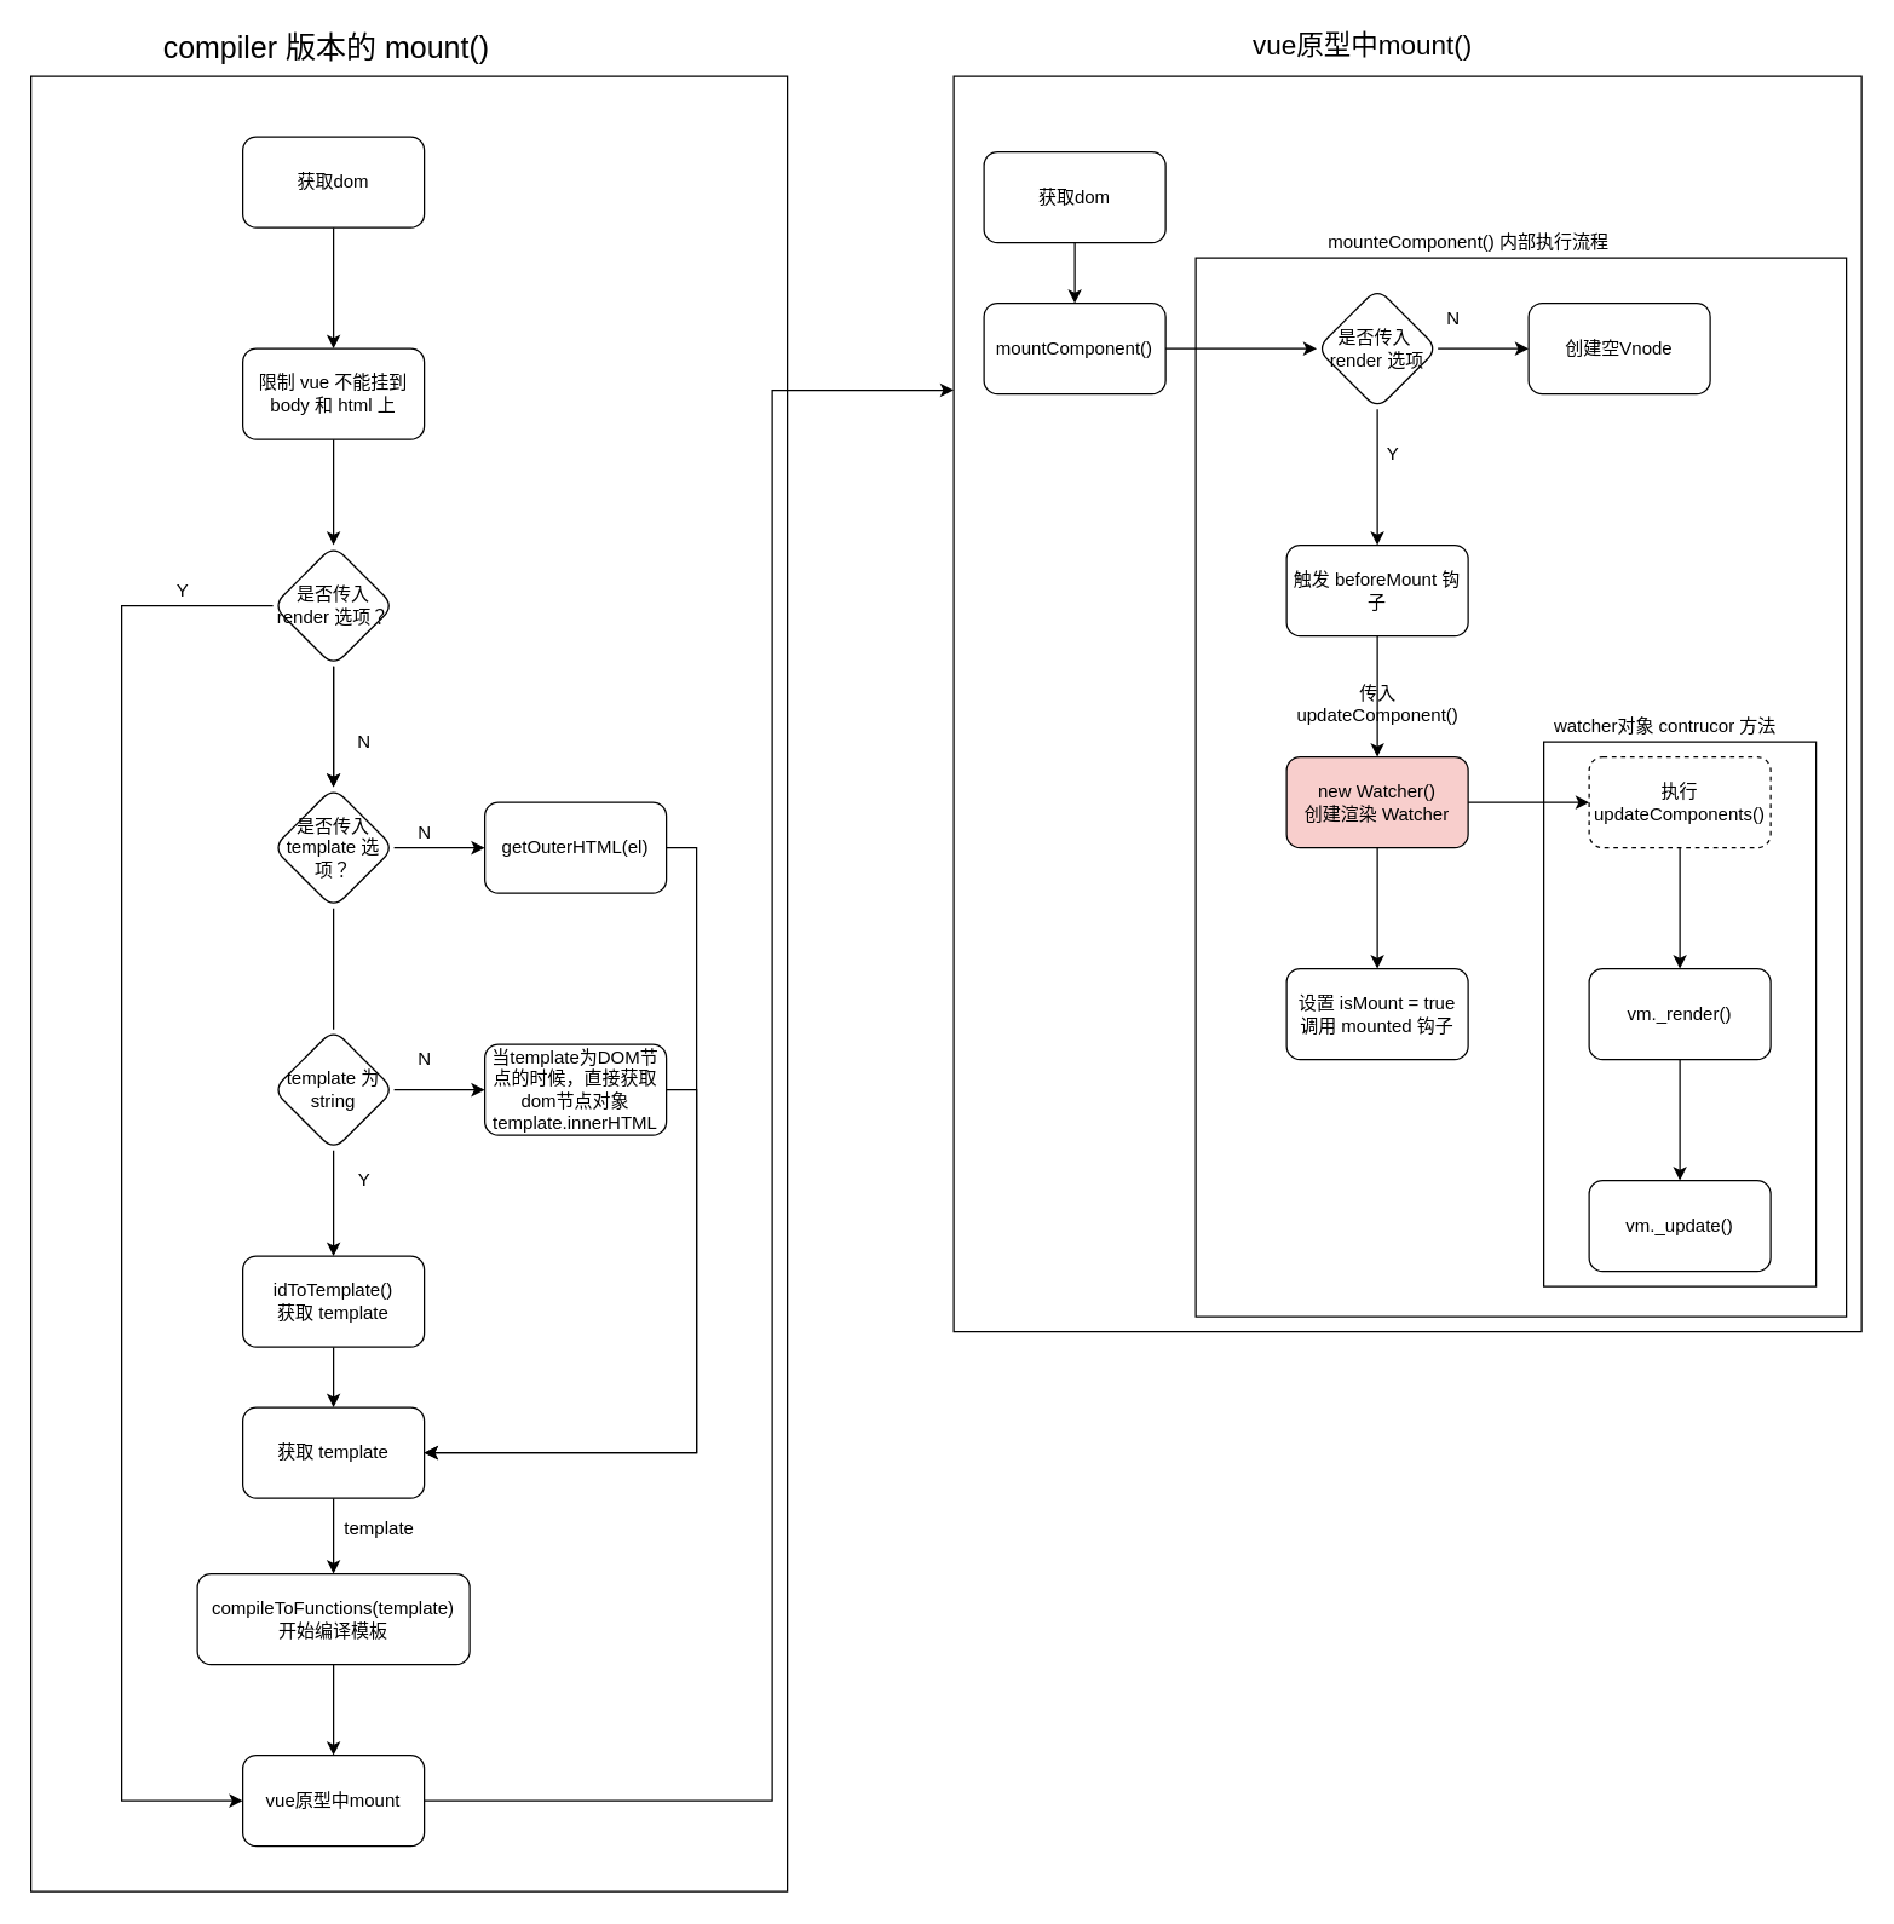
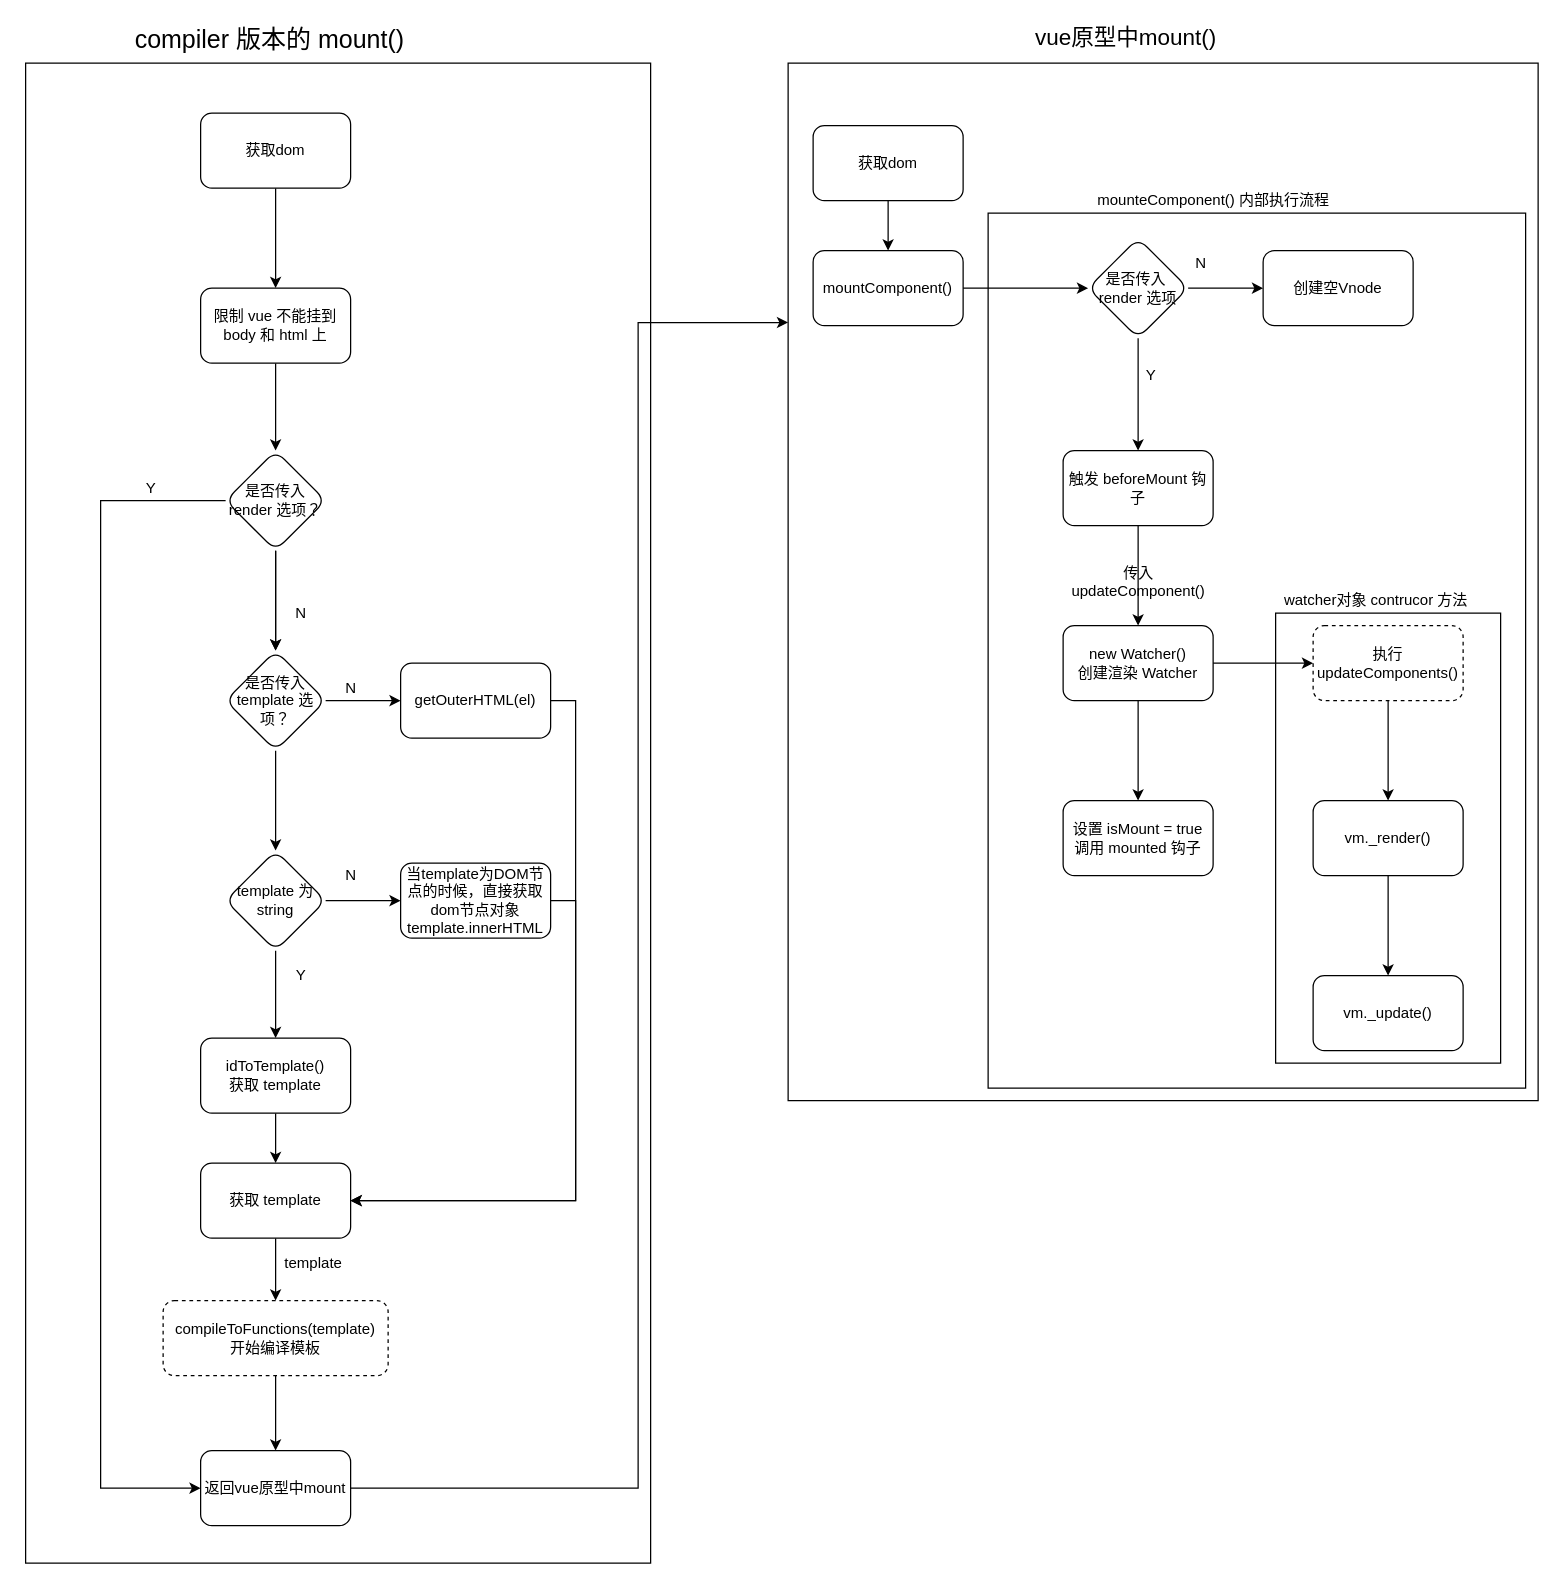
  <mxCell id="0" />
  <mxCell id="1" parent="0" />
  <mxCell id="2" value="" style="rounded=0;whiteSpace=wrap;html=1;" vertex="1" parent="1"><mxGeometry x="20" y="50" width="500" height="1200" as="geometry" /></mxCell>
  <mxCell id="3" value="" style="group" vertex="1" connectable="0" parent="1"><mxGeometry x="630" y="20" width="600" height="860" as="geometry" /></mxCell>
  <mxCell id="4" value="" style="rounded=0;whiteSpace=wrap;html=1;" vertex="1" parent="3"><mxGeometry y="30" width="600" height="830" as="geometry" /></mxCell>
  <mxCell id="5" value="" style="rounded=0;whiteSpace=wrap;html=1;" vertex="1" parent="3"><mxGeometry x="160" y="150" width="430" height="700" as="geometry" /></mxCell>
  <mxCell id="6" value="" style="rounded=0;whiteSpace=wrap;html=1;" vertex="1" parent="3"><mxGeometry x="390" y="470" width="180" height="360" as="geometry" /></mxCell>
  <mxCell id="7" value="获取dom" style="rounded=1;whiteSpace=wrap;html=1;" vertex="1" parent="3"><mxGeometry x="20" y="80" width="120" height="60" as="geometry" /></mxCell>
  <mxCell id="8" value="mountComponent()" style="whiteSpace=wrap;html=1;rounded=1;" vertex="1" parent="3"><mxGeometry x="20" y="180" width="120" height="60" as="geometry" /></mxCell>
  <mxCell id="9" value="" style="edgeStyle=orthogonalEdgeStyle;rounded=0;orthogonalLoop=1;jettySize=auto;html=1;" edge="1" parent="3" source="7" target="8"><mxGeometry relative="1" as="geometry" /></mxCell>
  <mxCell id="10" value="是否传入&amp;nbsp;&lt;br&gt;render 选项" style="rhombus;whiteSpace=wrap;html=1;rounded=1;" vertex="1" parent="3"><mxGeometry x="240" y="170" width="80" height="80" as="geometry" /></mxCell>
  <mxCell id="11" value="" style="edgeStyle=orthogonalEdgeStyle;rounded=0;orthogonalLoop=1;jettySize=auto;html=1;" edge="1" parent="3" source="8" target="10"><mxGeometry relative="1" as="geometry" /></mxCell>
  <mxCell id="12" value="创建空Vnode" style="whiteSpace=wrap;html=1;rounded=1;" vertex="1" parent="3"><mxGeometry x="380" y="180" width="120" height="60" as="geometry" /></mxCell>
  <mxCell id="13" value="" style="edgeStyle=orthogonalEdgeStyle;rounded=0;orthogonalLoop=1;jettySize=auto;html=1;" edge="1" parent="3" source="10" target="12"><mxGeometry relative="1" as="geometry" /></mxCell>
  <mxCell id="14" value="N" style="text;html=1;align=center;verticalAlign=middle;resizable=0;points=[];autosize=1;strokeColor=none;" vertex="1" parent="3"><mxGeometry x="320" y="180" width="20" height="20" as="geometry" /></mxCell>
  <mxCell id="15" value="触发 beforeMount 钩子" style="whiteSpace=wrap;html=1;rounded=1;" vertex="1" parent="3"><mxGeometry x="220" y="340" width="120" height="60" as="geometry" /></mxCell>
  <mxCell id="16" value="" style="edgeStyle=orthogonalEdgeStyle;rounded=0;orthogonalLoop=1;jettySize=auto;html=1;" edge="1" parent="3" source="10" target="15"><mxGeometry relative="1" as="geometry" /></mxCell>
  <mxCell id="17" value="Y" style="text;html=1;align=center;verticalAlign=middle;resizable=0;points=[];autosize=1;strokeColor=none;" vertex="1" parent="3"><mxGeometry x="280" y="270" width="20" height="20" as="geometry" /></mxCell>
- <mxCell id="18" value="new Watcher()&lt;br&gt;创建渲染 Watcher" style="whiteSpace=wrap;html=1;rounded=1;fillColor=#f8cecc;" vertex="1" parent="3"><mxGeometry x="220" y="480" width="120" height="60" as="geometry" /></mxCell>
+ <mxCell id="18" value="new Watcher()&lt;br&gt;创建渲染 Watcher" style="whiteSpace=wrap;html=1;rounded=1;" vertex="1" parent="3"><mxGeometry x="220" y="480" width="120" height="60" as="geometry" /></mxCell>
  <mxCell id="19" value="" style="edgeStyle=orthogonalEdgeStyle;rounded=0;orthogonalLoop=1;jettySize=auto;html=1;" edge="1" parent="3" source="15" target="18"><mxGeometry relative="1" as="geometry" /></mxCell>
  <mxCell id="20" value="传入&lt;br&gt;updateComponent()" style="text;html=1;align=center;verticalAlign=middle;resizable=0;points=[];autosize=1;strokeColor=none;" vertex="1" parent="3"><mxGeometry x="220" y="430" width="120" height="30" as="geometry" /></mxCell>
  <mxCell id="21" value="执行 updateComponents()" style="whiteSpace=wrap;html=1;rounded=1;dashed=1;" vertex="1" parent="3"><mxGeometry x="420" y="480" width="120" height="60" as="geometry" /></mxCell>
  <mxCell id="22" value="" style="edgeStyle=orthogonalEdgeStyle;rounded=0;orthogonalLoop=1;jettySize=auto;html=1;" edge="1" parent="3" source="18" target="21"><mxGeometry relative="1" as="geometry" /></mxCell>
  <mxCell id="23" value="vm._render()" style="whiteSpace=wrap;html=1;rounded=1;" vertex="1" parent="3"><mxGeometry x="420" y="620" width="120" height="60" as="geometry" /></mxCell>
  <mxCell id="24" value="" style="edgeStyle=orthogonalEdgeStyle;rounded=0;orthogonalLoop=1;jettySize=auto;html=1;" edge="1" parent="3" source="21" target="23"><mxGeometry relative="1" as="geometry" /></mxCell>
  <mxCell id="25" value="vm._update()" style="whiteSpace=wrap;html=1;rounded=1;" vertex="1" parent="3"><mxGeometry x="420" y="760" width="120" height="60" as="geometry" /></mxCell>
  <mxCell id="26" value="" style="edgeStyle=orthogonalEdgeStyle;rounded=0;orthogonalLoop=1;jettySize=auto;html=1;" edge="1" parent="3" source="23" target="25"><mxGeometry relative="1" as="geometry" /></mxCell>
  <mxCell id="27" value="watcher对象 contrucor 方法" style="text;html=1;align=center;verticalAlign=middle;resizable=0;points=[];autosize=1;strokeColor=none;" vertex="1" parent="3"><mxGeometry x="390" y="450" width="160" height="20" as="geometry" /></mxCell>
  <mxCell id="28" value="设置 isMount = true&lt;br&gt;调用 mounted 钩子" style="whiteSpace=wrap;html=1;rounded=1;" vertex="1" parent="3"><mxGeometry x="220" y="620" width="120" height="60" as="geometry" /></mxCell>
  <mxCell id="29" value="" style="edgeStyle=orthogonalEdgeStyle;rounded=0;orthogonalLoop=1;jettySize=auto;html=1;" edge="1" parent="3" source="18" target="28"><mxGeometry relative="1" as="geometry" /></mxCell>
  <mxCell id="30" value="mounteComponent() 内部执行流程" style="text;html=1;align=center;verticalAlign=middle;resizable=0;points=[];autosize=1;strokeColor=none;" vertex="1" parent="3"><mxGeometry x="240" y="130" width="200" height="20" as="geometry" /></mxCell>
  <mxCell id="31" value="&lt;font style=&quot;font-size: 18px&quot;&gt;vue原型中mount()&lt;/font&gt;" style="text;html=1;align=center;verticalAlign=middle;resizable=0;points=[];autosize=1;strokeColor=none;" vertex="1" parent="3"><mxGeometry x="190" width="160" height="20" as="geometry" /></mxCell>
  <mxCell id="32" value="" style="edgeStyle=orthogonalEdgeStyle;rounded=0;orthogonalLoop=1;jettySize=auto;html=1;" edge="1" parent="1" source="33" target="35"><mxGeometry relative="1" as="geometry" /></mxCell>
  <mxCell id="33" value="获取dom" style="rounded=1;whiteSpace=wrap;html=1;" vertex="1" parent="1"><mxGeometry x="160" y="90" width="120" height="60" as="geometry" /></mxCell>
  <mxCell id="34" value="" style="edgeStyle=orthogonalEdgeStyle;rounded=0;orthogonalLoop=1;jettySize=auto;html=1;" edge="1" parent="1" source="35" target="39"><mxGeometry relative="1" as="geometry" /></mxCell>
  <mxCell id="35" value="限制 vue 不能挂到 body 和 html 上" style="whiteSpace=wrap;html=1;rounded=1;" vertex="1" parent="1"><mxGeometry x="160" y="230" width="120" height="60" as="geometry" /></mxCell>
  <mxCell id="36" value="" style="edgeStyle=orthogonalEdgeStyle;rounded=0;orthogonalLoop=1;jettySize=auto;html=1;" edge="1" parent="1" source="39" target="42"><mxGeometry relative="1" as="geometry" /></mxCell>
  <mxCell id="37" value="" style="edgeStyle=orthogonalEdgeStyle;rounded=0;orthogonalLoop=1;jettySize=auto;html=1;" edge="1" parent="1" source="39" target="42"><mxGeometry relative="1" as="geometry" /></mxCell>
  <mxCell id="38" style="edgeStyle=orthogonalEdgeStyle;rounded=0;orthogonalLoop=1;jettySize=auto;html=1;entryX=0;entryY=0.5;entryDx=0;entryDy=0;" edge="1" parent="1" source="39" target="62"><mxGeometry relative="1" as="geometry"><Array as="points"><mxPoint x="80" y="400" /><mxPoint x="80" y="1190" /></Array></mxGeometry></mxCell>
  <mxCell id="39" value="是否传入 render 选项？" style="rhombus;whiteSpace=wrap;html=1;rounded=1;" vertex="1" parent="1"><mxGeometry x="180" y="360" width="80" height="80" as="geometry" /></mxCell>
- <mxCell id="40" value="" style="edgeStyle=orthogonalEdgeStyle;rounded=0;orthogonalLoop=1;jettySize=auto;html=1;endArrow=none;" edge="1" parent="1" source="42" target="46"><mxGeometry relative="1" as="geometry" /></mxCell>
+ <mxCell id="40" value="" style="edgeStyle=orthogonalEdgeStyle;rounded=0;orthogonalLoop=1;jettySize=auto;html=1;" edge="1" parent="1" source="42" target="46"><mxGeometry relative="1" as="geometry" /></mxCell>
  <mxCell id="41" value="" style="edgeStyle=orthogonalEdgeStyle;rounded=0;orthogonalLoop=1;jettySize=auto;html=1;" edge="1" parent="1" source="42" target="54"><mxGeometry relative="1" as="geometry" /></mxCell>
  <mxCell id="42" value="是否传入 template 选项？" style="rhombus;whiteSpace=wrap;html=1;rounded=1;" vertex="1" parent="1"><mxGeometry x="180" y="520" width="80" height="80" as="geometry" /></mxCell>
  <mxCell id="43" value="N" style="text;html=1;align=center;verticalAlign=middle;resizable=0;points=[];autosize=1;strokeColor=none;" vertex="1" parent="1"><mxGeometry x="230" y="480" width="20" height="20" as="geometry" /></mxCell>
  <mxCell id="44" value="" style="edgeStyle=orthogonalEdgeStyle;rounded=0;orthogonalLoop=1;jettySize=auto;html=1;" edge="1" parent="1" source="46" target="48"><mxGeometry relative="1" as="geometry" /></mxCell>
  <mxCell id="45" value="" style="edgeStyle=orthogonalEdgeStyle;rounded=0;orthogonalLoop=1;jettySize=auto;html=1;" edge="1" parent="1" source="46" target="51"><mxGeometry relative="1" as="geometry" /></mxCell>
  <mxCell id="46" value="template 为 string" style="rhombus;whiteSpace=wrap;html=1;rounded=1;" vertex="1" parent="1"><mxGeometry x="180" y="680" width="80" height="80" as="geometry" /></mxCell>
  <mxCell id="47" value="" style="edgeStyle=orthogonalEdgeStyle;rounded=0;orthogonalLoop=1;jettySize=auto;html=1;" edge="1" parent="1" source="48" target="59"><mxGeometry relative="1" as="geometry" /></mxCell>
  <mxCell id="48" value="idToTemplate()&lt;br&gt;获取 template" style="whiteSpace=wrap;html=1;rounded=1;" vertex="1" parent="1"><mxGeometry x="160" y="830" width="120" height="60" as="geometry" /></mxCell>
  <mxCell id="49" value="Y" style="text;html=1;align=center;verticalAlign=middle;resizable=0;points=[];autosize=1;strokeColor=none;" vertex="1" parent="1"><mxGeometry x="230" y="770" width="20" height="20" as="geometry" /></mxCell>
  <mxCell id="50" style="edgeStyle=orthogonalEdgeStyle;rounded=0;orthogonalLoop=1;jettySize=auto;html=1;entryX=1;entryY=0.5;entryDx=0;entryDy=0;" edge="1" parent="1" source="51" target="59"><mxGeometry relative="1" as="geometry"><Array as="points"><mxPoint x="460" y="720" /><mxPoint x="460" y="960" /></Array></mxGeometry></mxCell>
  <mxCell id="51" value="当template为DOM节点的时候，直接获取dom节点对象&lt;br&gt;template.innerHTML" style="whiteSpace=wrap;html=1;rounded=1;" vertex="1" parent="1"><mxGeometry x="320" y="690" width="120" height="60" as="geometry" /></mxCell>
  <mxCell id="52" value="N" style="text;html=1;align=center;verticalAlign=middle;resizable=0;points=[];autosize=1;strokeColor=none;" vertex="1" parent="1"><mxGeometry x="270" y="690" width="20" height="20" as="geometry" /></mxCell>
  <mxCell id="53" style="edgeStyle=orthogonalEdgeStyle;rounded=0;orthogonalLoop=1;jettySize=auto;html=1;entryX=1;entryY=0.5;entryDx=0;entryDy=0;" edge="1" parent="1" source="54" target="59"><mxGeometry relative="1" as="geometry"><mxPoint x="490" y="790" as="targetPoint" /><Array as="points"><mxPoint x="460" y="560" /><mxPoint x="460" y="960" /></Array></mxGeometry></mxCell>
  <mxCell id="54" value="getOuterHTML(el)" style="whiteSpace=wrap;html=1;rounded=1;" vertex="1" parent="1"><mxGeometry x="320" y="530" width="120" height="60" as="geometry" /></mxCell>
  <mxCell id="55" value="N" style="text;html=1;align=center;verticalAlign=middle;resizable=0;points=[];autosize=1;strokeColor=none;" vertex="1" parent="1"><mxGeometry x="270" y="540" width="20" height="20" as="geometry" /></mxCell>
  <mxCell id="56" value="" style="edgeStyle=orthogonalEdgeStyle;rounded=0;orthogonalLoop=1;jettySize=auto;html=1;" edge="1" parent="1" source="57" target="62"><mxGeometry relative="1" as="geometry" /></mxCell>
- <mxCell id="57" value="compileToFunctions(template)&lt;br&gt;开始编译模板" style="whiteSpace=wrap;html=1;rounded=1;" vertex="1" parent="1"><mxGeometry x="130" y="1040" width="180" height="60" as="geometry" /></mxCell>
+ <mxCell id="57" value="compileToFunctions(template)&lt;br&gt;开始编译模板" style="whiteSpace=wrap;html=1;rounded=1;dashed=1;" vertex="1" parent="1"><mxGeometry x="130" y="1040" width="180" height="60" as="geometry" /></mxCell>
  <mxCell id="58" value="" style="edgeStyle=orthogonalEdgeStyle;rounded=0;orthogonalLoop=1;jettySize=auto;html=1;" edge="1" parent="1" source="59" target="57"><mxGeometry relative="1" as="geometry" /></mxCell>
  <mxCell id="59" value="获取 template" style="whiteSpace=wrap;html=1;rounded=1;" vertex="1" parent="1"><mxGeometry x="160" y="930" width="120" height="60" as="geometry" /></mxCell>
  <mxCell id="60" value="template" style="text;html=1;align=center;verticalAlign=middle;resizable=0;points=[];autosize=1;strokeColor=none;" vertex="1" parent="1"><mxGeometry x="220" y="1000" width="60" height="20" as="geometry" /></mxCell>
  <mxCell id="61" style="edgeStyle=orthogonalEdgeStyle;rounded=0;orthogonalLoop=1;jettySize=auto;html=1;entryX=0;entryY=0.25;entryDx=0;entryDy=0;" edge="1" parent="1" source="62" target="4"><mxGeometry relative="1" as="geometry"><Array as="points"><mxPoint x="510" y="1190" /><mxPoint x="510" y="258" /></Array></mxGeometry></mxCell>
- <mxCell id="62" value="vue原型中mount" style="whiteSpace=wrap;html=1;rounded=1;" vertex="1" parent="1"><mxGeometry x="160" y="1160" width="120" height="60" as="geometry" /></mxCell>
+ <mxCell id="62" value="返回vue原型中mount" style="whiteSpace=wrap;html=1;rounded=1;" vertex="1" parent="1"><mxGeometry x="160" y="1160" width="120" height="60" as="geometry" /></mxCell>
  <mxCell id="63" value="Y" style="text;html=1;align=center;verticalAlign=middle;resizable=0;points=[];autosize=1;strokeColor=none;" vertex="1" parent="1"><mxGeometry x="110" y="380" width="20" height="20" as="geometry" /></mxCell>
  <mxCell id="64" value="&lt;font style=&quot;font-size: 20px&quot;&gt;compiler 版本的 mount()&lt;/font&gt;" style="text;html=1;align=center;verticalAlign=middle;resizable=0;points=[];autosize=1;strokeColor=none;" vertex="1" parent="1"><mxGeometry x="100" y="20" width="230" height="20" as="geometry" /></mxCell>
